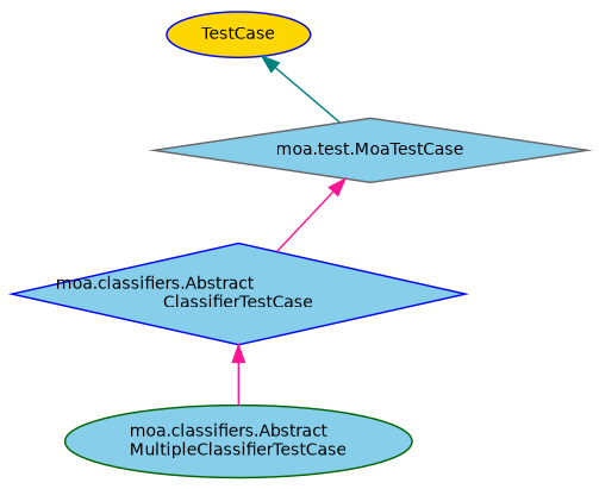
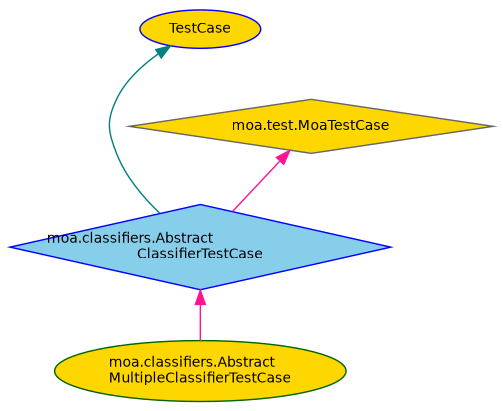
  digraph {
    node [color=blue fillcolor=skyblue fontname=Helvetica fontsize=10 shape=ellipse style=filled]
    edge [color=deeppink dir=back fontname=Helvetica fontsize=10 labelfontname=Helvetica labelfontsize=10 style=solid]
-   n1 [color=darkgreen height=0.2 label="moa.classifiers.Abstract\lMultipleClassifierTestCase" width=0.4]
+   n1 [color=darkgreen fillcolor=gold height=0.2 label="moa.classifiers.Abstract\lMultipleClassifierTestCase" width=0.4]
    n2 [height=0.2 label="moa.classifiers.Abstract\lClassifierTestCase" shape=diamond width=0.4]
-   n3 [color=gray40 height=0.2 label="moa.test.MoaTestCase" shape=diamond width=0.4]
+   n3 [color=gray40 fillcolor=gold height=0.2 label="moa.test.MoaTestCase" shape=diamond width=0.4]
    n4 [fillcolor=gold height=0.2 label=TestCase width=0.4]
    n2 -> n1
    n3 -> n2
-   n4 -> n3 [color=teal]
+   n4 -> n2 [color=teal]
  }
